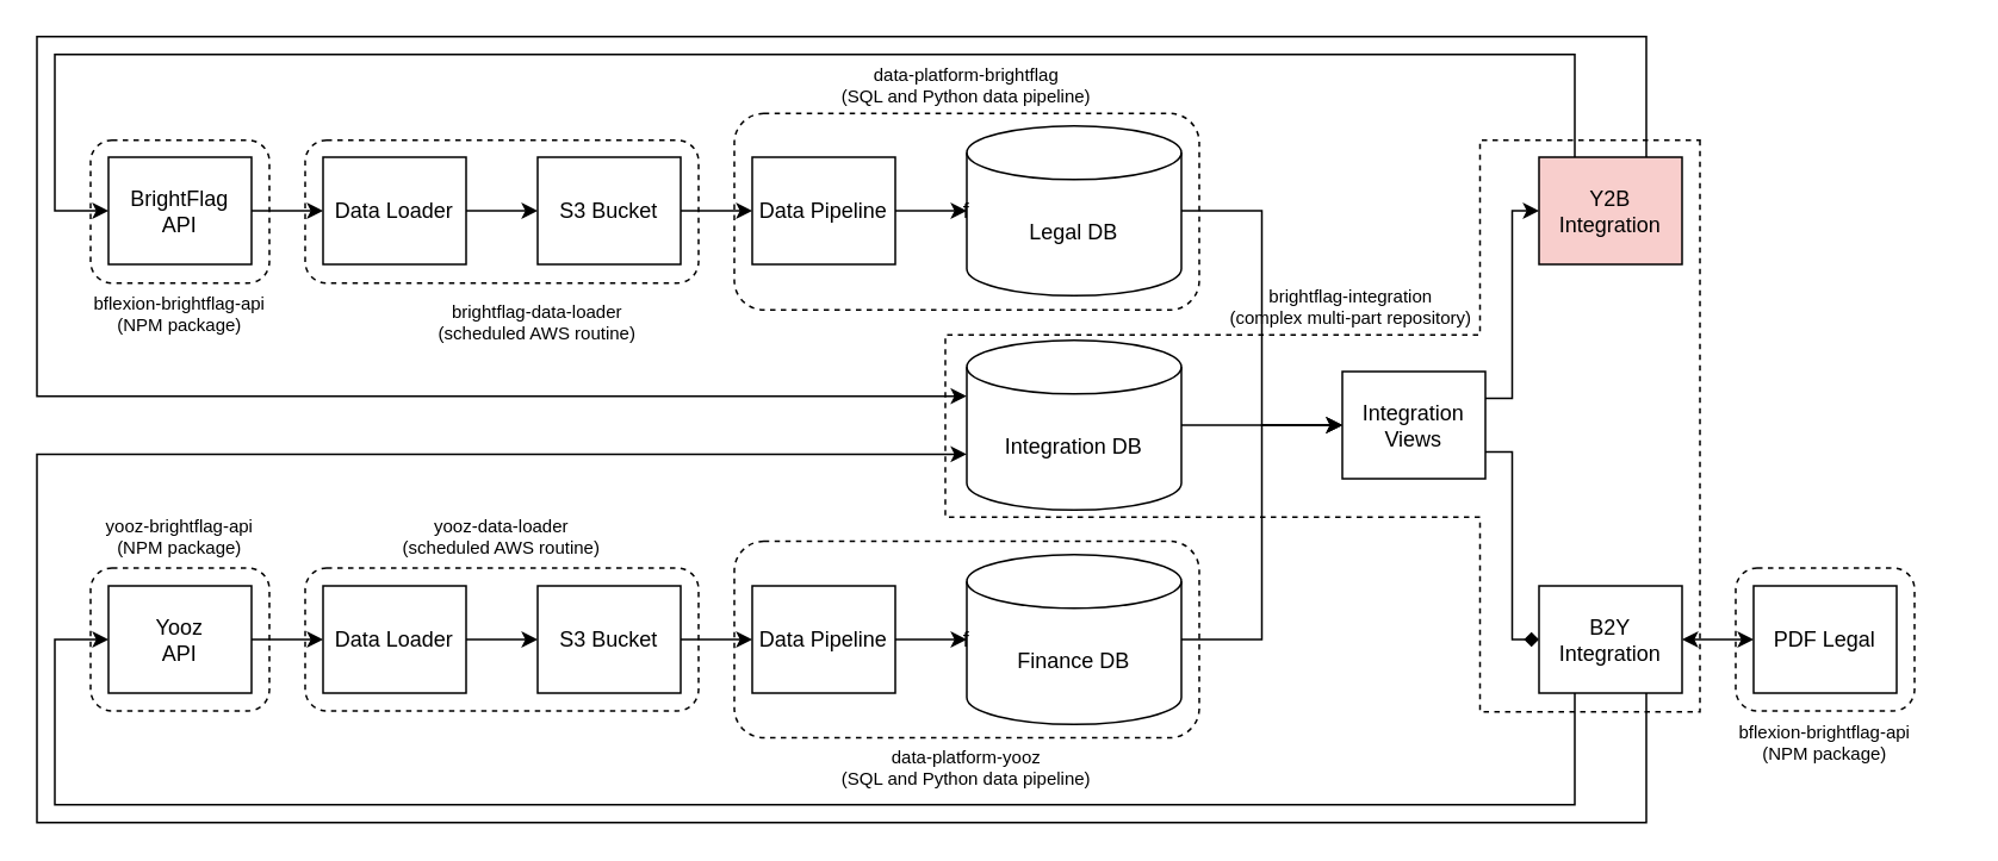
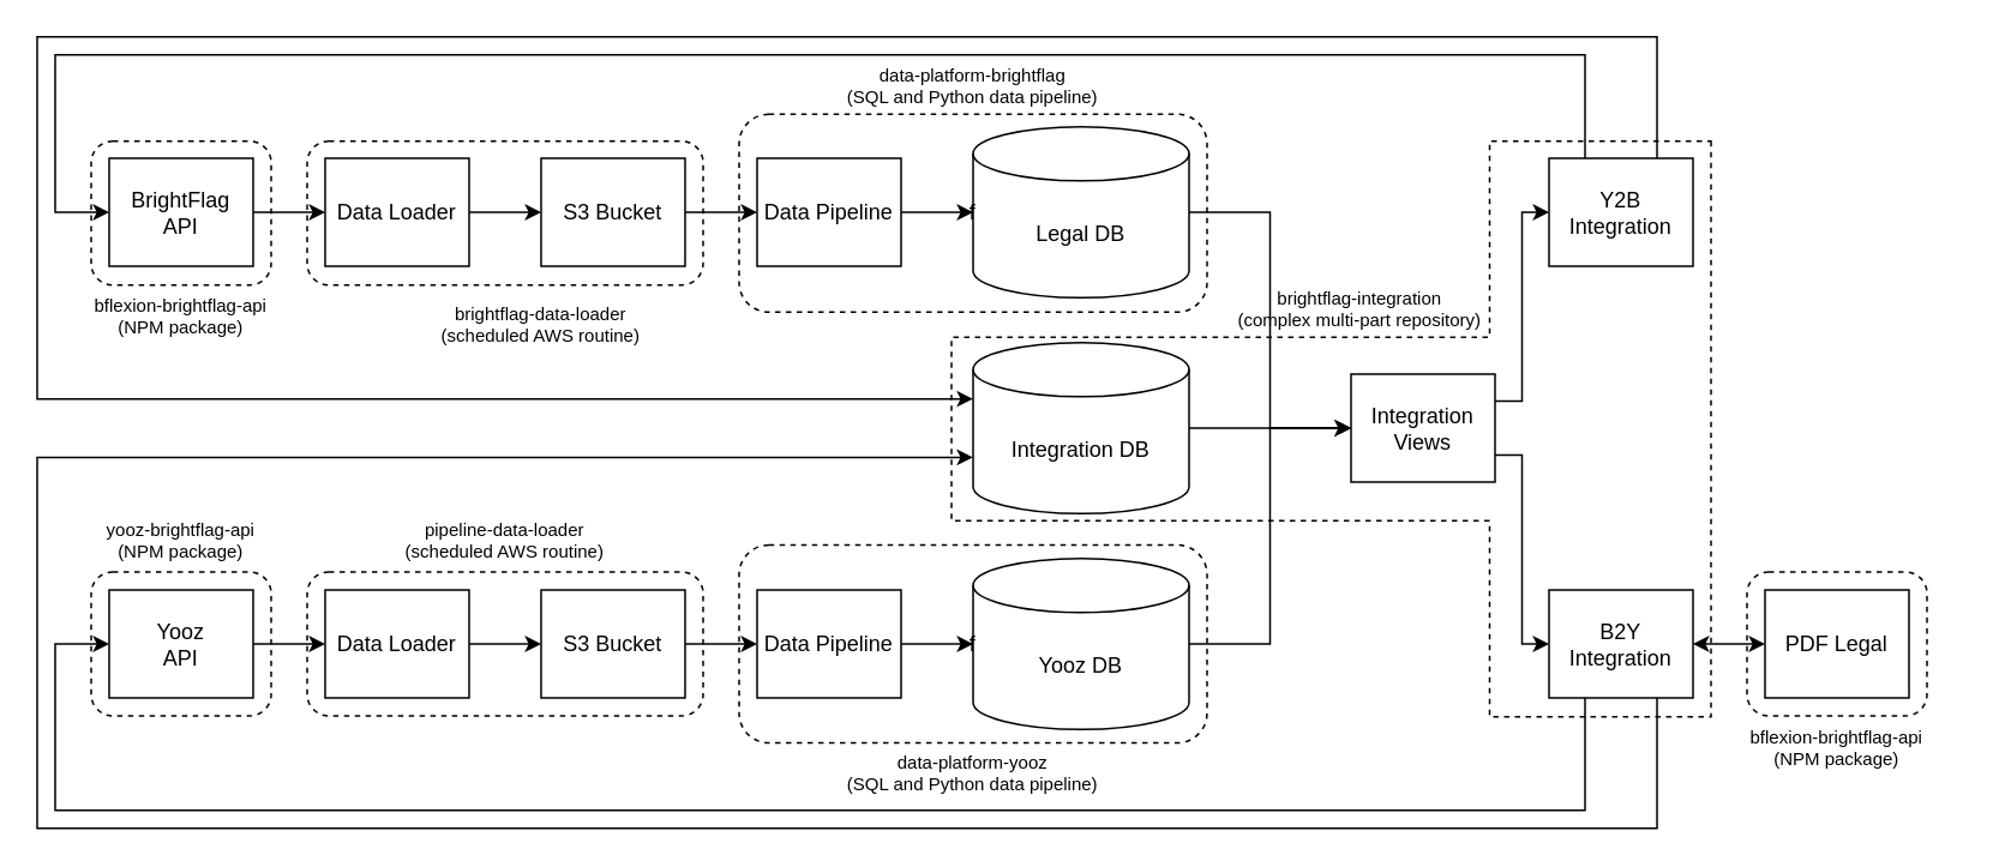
  <mxCell id="0" />
  <mxCell id="1" parent="0" />
  <mxCell id="2" value="" style="edgeStyle=orthogonalEdgeStyle;rounded=0;orthogonalLoop=1;jettySize=auto;html=1;" edge="1" parent="1" source="3" target="9"><mxGeometry relative="1" as="geometry" /></mxCell>
  <mxCell id="3" value="BrightFlag&lt;br&gt;API" style="rounded=0;whiteSpace=wrap;html=1;" vertex="1" parent="1"><mxGeometry y="87.5" width="80" height="60" as="geometry" x="60" /></mxCell>
  <mxCell id="4" value="" style="edgeStyle=orthogonalEdgeStyle;rounded=0;orthogonalLoop=1;jettySize=auto;html=1;" edge="1" parent="1" source="5" target="11"><mxGeometry relative="1" as="geometry" /></mxCell>
  <mxCell id="5" value="Yooz&lt;div&gt;API&lt;/div&gt;" style="rounded=0;whiteSpace=wrap;html=1;" vertex="1" parent="1"><mxGeometry y="327.5" width="80" height="60" as="geometry" x="60" /></mxCell>
  <mxCell id="6" value="Legal DB" style="shape=cylinder3;whiteSpace=wrap;html=1;boundedLbl=1;backgroundOutline=1;size=15;" vertex="1" parent="1"><mxGeometry x="540" y="70" width="120" height="95" as="geometry" /></mxCell>
  <mxCell id="7" value="Integration DB" style="shape=cylinder3;whiteSpace=wrap;html=1;boundedLbl=1;backgroundOutline=1;size=15;" vertex="1" parent="1"><mxGeometry x="540" y="190" width="120" height="95" as="geometry" /></mxCell>
  <mxCell id="8" value="" style="edgeStyle=orthogonalEdgeStyle;rounded=0;orthogonalLoop=1;jettySize=auto;html=1;" edge="1" parent="1" source="9" target="17"><mxGeometry relative="1" as="geometry" /></mxCell>
  <mxCell id="9" value="Data Loader" style="rounded=0;whiteSpace=wrap;html=1;" vertex="1" parent="1"><mxGeometry x="180" y="87.5" width="80" height="60" as="geometry" /></mxCell>
  <mxCell id="10" value="" style="edgeStyle=orthogonalEdgeStyle;rounded=0;orthogonalLoop=1;jettySize=auto;html=1;" edge="1" parent="1" source="11" target="19"><mxGeometry relative="1" as="geometry" /></mxCell>
  <mxCell id="11" value="Data Loader" style="rounded=0;whiteSpace=wrap;html=1;" vertex="1" parent="1"><mxGeometry x="180" y="327.5" width="80" height="60" as="geometry" /></mxCell>
  <mxCell id="12" value="Data Pipeline" style="rounded=0;whiteSpace=wrap;html=1;" vertex="1" parent="1"><mxGeometry x="420" y="87.5" width="80" height="60" as="geometry" /></mxCell>
  <mxCell id="13" value="" style="edgeStyle=orthogonalEdgeStyle;rounded=0;orthogonalLoop=1;jettySize=auto;html=1;" edge="1" parent="1" source="14" target="15"><mxGeometry relative="1" as="geometry" /></mxCell>
  <mxCell id="14" value="Data Pipeline" style="rounded=0;whiteSpace=wrap;html=1;" vertex="1" parent="1"><mxGeometry x="420" y="327.5" width="80" height="60" as="geometry" /></mxCell>
- <mxCell id="15" value="Finance DB" style="shape=cylinder3;whiteSpace=wrap;html=1;boundedLbl=1;backgroundOutline=1;size=15;" vertex="1" parent="1"><mxGeometry x="540" y="310" width="120" height="95" as="geometry" /></mxCell>
+ <mxCell id="15" value="Yooz DB" style="shape=cylinder3;whiteSpace=wrap;html=1;boundedLbl=1;backgroundOutline=1;size=15;" vertex="1" parent="1"><mxGeometry x="540" y="310" width="120" height="95" as="geometry" /></mxCell>
  <mxCell id="16" value="" style="edgeStyle=orthogonalEdgeStyle;rounded=0;orthogonalLoop=1;jettySize=auto;html=1;" edge="1" parent="1" source="17" target="12"><mxGeometry relative="1" as="geometry" /></mxCell>
  <mxCell id="17" value="S3 Bucket" style="rounded=0;whiteSpace=wrap;html=1;" vertex="1" parent="1"><mxGeometry x="300" y="87.5" width="80" height="60" as="geometry" /></mxCell>
  <mxCell id="18" value="" style="edgeStyle=orthogonalEdgeStyle;rounded=0;orthogonalLoop=1;jettySize=auto;html=1;" edge="1" parent="1" source="19" target="14"><mxGeometry relative="1" as="geometry" /></mxCell>
  <mxCell id="19" value="S3 Bucket" style="rounded=0;whiteSpace=wrap;html=1;" vertex="1" parent="1"><mxGeometry x="300" y="327.5" width="80" height="60" as="geometry" /></mxCell>
  <mxCell id="20" value="Integration&lt;div&gt;Views&lt;/div&gt;" style="rounded=0;whiteSpace=wrap;html=1;" vertex="1" parent="1"><mxGeometry x="750" y="207.5" width="80" height="60" as="geometry" /></mxCell>
  <mxCell id="21" value="" style="endArrow=classic;html=1;rounded=0;exitX=1;exitY=0.5;exitDx=0;exitDy=0;entryX=0;entryY=0.5;entryDx=0;entryDy=0;entryPerimeter=0;" edge="1" parent="1" source="12" target="6"><mxGeometry width="50" height="50" relative="1" as="geometry"><mxPoint x="730" y="120" as="sourcePoint" /><mxPoint x="780" y="70" as="targetPoint" /></mxGeometry></mxCell>
  <mxCell id="22" value="" style="endArrow=classic;html=1;rounded=0;entryX=0;entryY=0.5;entryDx=0;entryDy=0;exitX=1;exitY=0.5;exitDx=0;exitDy=0;exitPerimeter=0;edgeStyle=orthogonalEdgeStyle;" edge="1" parent="1" source="6" target="20"><mxGeometry width="50" height="50" relative="1" as="geometry"><mxPoint x="810" y="540" as="sourcePoint" /><mxPoint x="860" y="490" as="targetPoint" /></mxGeometry></mxCell>
  <mxCell id="23" value="" style="endArrow=classic;html=1;rounded=0;exitX=1;exitY=0.5;exitDx=0;exitDy=0;exitPerimeter=0;entryX=0;entryY=0.5;entryDx=0;entryDy=0;" edge="1" parent="1" source="7" target="20"><mxGeometry width="50" height="50" relative="1" as="geometry"><mxPoint x="810" y="540" as="sourcePoint" /><mxPoint x="860" y="490" as="targetPoint" /></mxGeometry></mxCell>
  <mxCell id="24" value="" style="endArrow=classic;html=1;rounded=0;exitX=1;exitY=0.5;exitDx=0;exitDy=0;exitPerimeter=0;entryX=0;entryY=0.5;entryDx=0;entryDy=0;edgeStyle=orthogonalEdgeStyle;" edge="1" parent="1" source="15" target="20"><mxGeometry width="50" height="50" relative="1" as="geometry"><mxPoint x="810" y="540" as="sourcePoint" /><mxPoint x="860" y="490" as="targetPoint" /></mxGeometry></mxCell>
  <mxCell id="25" value="PDF Legal" style="rounded=0;whiteSpace=wrap;html=1;" vertex="1" parent="1"><mxGeometry x="980" y="327.5" width="80" height="60" as="geometry" /></mxCell>
  <mxCell id="26" value="B2Y Integration" style="rounded=0;whiteSpace=wrap;html=1;" vertex="1" parent="1"><mxGeometry x="860" y="327.5" width="80" height="60" as="geometry" /></mxCell>
- <mxCell id="27" value="Y2B Integration" style="rounded=0;whiteSpace=wrap;html=1;fillColor=#f8cecc;" vertex="1" parent="1"><mxGeometry x="860" y="87.5" width="80" height="60" as="geometry" /></mxCell>
- <mxCell id="28" value="" style="endArrow=diamond;html=1;rounded=0;exitX=1;exitY=0.75;exitDx=0;exitDy=0;entryX=0;entryY=0.5;entryDx=0;entryDy=0;edgeStyle=orthogonalEdgeStyle;" edge="1" parent="1" source="20" target="26"><mxGeometry width="50" height="50" relative="1" as="geometry"><mxPoint x="810" y="550" as="sourcePoint" /><mxPoint x="860" y="500" as="targetPoint" /></mxGeometry></mxCell>
+ <mxCell id="27" value="Y2B Integration" style="rounded=0;whiteSpace=wrap;html=1;" vertex="1" parent="1"><mxGeometry x="860" y="87.5" width="80" height="60" as="geometry" /></mxCell>
+ <mxCell id="28" value="" style="endArrow=classic;html=1;rounded=0;exitX=1;exitY=0.75;exitDx=0;exitDy=0;entryX=0;entryY=0.5;entryDx=0;entryDy=0;edgeStyle=orthogonalEdgeStyle;" edge="1" parent="1" source="20" target="26"><mxGeometry width="50" height="50" relative="1" as="geometry"><mxPoint x="810" y="550" as="sourcePoint" /><mxPoint x="860" y="500" as="targetPoint" /></mxGeometry></mxCell>
  <mxCell id="29" value="" style="endArrow=classic;html=1;rounded=0;exitX=1;exitY=0.25;exitDx=0;exitDy=0;entryX=0;entryY=0.5;entryDx=0;entryDy=0;edgeStyle=orthogonalEdgeStyle;" edge="1" parent="1" source="20" target="27"><mxGeometry width="50" height="50" relative="1" as="geometry"><mxPoint x="810" y="550" as="sourcePoint" /><mxPoint x="860" y="500" as="targetPoint" /></mxGeometry></mxCell>
  <mxCell id="30" value="" style="endArrow=classic;html=1;rounded=0;exitX=0.25;exitY=1;exitDx=0;exitDy=0;entryX=0;entryY=0.5;entryDx=0;entryDy=0;edgeStyle=orthogonalEdgeStyle;" edge="1" parent="1" source="26" target="5"><mxGeometry width="50" height="50" relative="1" as="geometry"><mxPoint x="810" y="550" as="sourcePoint" /><mxPoint x="860" y="500" as="targetPoint" /><Array as="points"><mxPoint x="880" y="450" /><mxPoint x="30" y="450" /><mxPoint x="30" y="358" /></Array></mxGeometry></mxCell>
  <mxCell id="31" value="" style="endArrow=classic;html=1;rounded=0;entryX=0;entryY=0;entryDx=0;entryDy=63.75;entryPerimeter=0;edgeStyle=orthogonalEdgeStyle;exitX=0.75;exitY=1;exitDx=0;exitDy=0;" edge="1" parent="1" source="26" target="7"><mxGeometry width="50" height="50" relative="1" as="geometry"><mxPoint x="890" y="390" as="sourcePoint" /><mxPoint x="750" y="500" as="targetPoint" /><Array as="points"><mxPoint x="920" y="460" /><mxPoint x="20" y="460" /><mxPoint x="20" y="254" /></Array></mxGeometry></mxCell>
  <mxCell id="32" value="" style="endArrow=classic;html=1;rounded=0;exitX=0.25;exitY=0;exitDx=0;exitDy=0;entryX=0;entryY=0.5;entryDx=0;entryDy=0;edgeStyle=orthogonalEdgeStyle;" edge="1" parent="1" source="27" target="3"><mxGeometry width="50" height="50" relative="1" as="geometry"><mxPoint x="700" y="550" as="sourcePoint" /><mxPoint x="750" y="500" as="targetPoint" /><Array as="points"><mxPoint x="880" y="30" /><mxPoint x="30" y="30" /><mxPoint x="30" y="118" /></Array></mxGeometry></mxCell>
  <mxCell id="33" value="" style="endArrow=classic;html=1;rounded=0;exitX=0.75;exitY=0;exitDx=0;exitDy=0;entryX=0;entryY=0;entryDx=0;entryDy=31.25;entryPerimeter=0;edgeStyle=orthogonalEdgeStyle;" edge="1" parent="1" source="27" target="7"><mxGeometry width="50" height="50" relative="1" as="geometry"><mxPoint x="700" y="550" as="sourcePoint" /><mxPoint x="750" y="500" as="targetPoint" /><Array as="points"><mxPoint x="920" y="20" /><mxPoint x="20" y="20" /><mxPoint x="20" y="221" /></Array></mxGeometry></mxCell>
  <mxCell id="34" value="" style="endArrow=classic;startArrow=classic;html=1;rounded=0;entryX=0;entryY=0.5;entryDx=0;entryDy=0;exitX=1;exitY=0.5;exitDx=0;exitDy=0;" edge="1" parent="1" source="26" target="25"><mxGeometry width="50" height="50" relative="1" as="geometry"><mxPoint x="700" y="550" as="sourcePoint" /><mxPoint x="750" y="500" as="targetPoint" /></mxGeometry></mxCell>
  <mxCell id="35" value="" style="rounded=1;whiteSpace=wrap;html=1;dashed=1;fillColor=none;" vertex="1" parent="1"><mxGeometry x="50" y="78" width="100" height="80" as="geometry" /></mxCell>
  <mxCell id="36" value="" style="rounded=1;whiteSpace=wrap;html=1;dashed=1;fillColor=none;" vertex="1" parent="1"><mxGeometry x="170" y="78" width="220" height="80" as="geometry" /></mxCell>
  <mxCell id="37" value="f" style="rounded=1;whiteSpace=wrap;html=1;dashed=1;fillColor=none;" vertex="1" parent="1"><mxGeometry x="410" y="63" width="260" height="110" as="geometry" /></mxCell>
  <mxCell id="38" value="f" style="rounded=1;whiteSpace=wrap;html=1;dashed=1;fillColor=none;" vertex="1" parent="1"><mxGeometry x="410" y="302.5" width="260" height="110" as="geometry" /></mxCell>
  <mxCell id="39" value="" style="rounded=1;whiteSpace=wrap;html=1;dashed=1;fillColor=none;" vertex="1" parent="1"><mxGeometry x="50" y="317.5" width="100" height="80" as="geometry" /></mxCell>
  <mxCell id="40" value="" style="rounded=1;whiteSpace=wrap;html=1;dashed=1;fillColor=none;" vertex="1" parent="1"><mxGeometry x="170" y="317.5" width="220" height="80" as="geometry" /></mxCell>
  <mxCell id="41" value="bflexion-brightflag-api&lt;div&gt;(NPM package)&lt;/div&gt;" style="text;html=1;align=center;verticalAlign=middle;whiteSpace=wrap;rounded=0;fontSize=10;" vertex="1" parent="1"><mxGeometry x="25" y="160" width="150" height="30" as="geometry" /></mxCell>
  <mxCell id="42" value="brightflag-data-loader&lt;div&gt;(scheduled AWS routine)&lt;/div&gt;" style="text;html=1;align=center;verticalAlign=middle;whiteSpace=wrap;rounded=0;fontSize=10;" vertex="1" parent="1"><mxGeometry x="225" y="165" width="150" height="30" as="geometry" /></mxCell>
  <mxCell id="43" value="data-platform-brightflag&lt;div&gt;(SQL and Python data pipeline)&lt;/div&gt;" style="text;html=1;align=center;verticalAlign=middle;whiteSpace=wrap;rounded=0;fontSize=10;" vertex="1" parent="1"><mxGeometry x="465" y="32" width="150" height="30" as="geometry" /></mxCell>
  <mxCell id="44" value="yooz-brightflag-api&lt;div&gt;(NPM package)&lt;/div&gt;" style="text;html=1;align=center;verticalAlign=middle;whiteSpace=wrap;rounded=0;fontSize=10;" vertex="1" parent="1"><mxGeometry x="25" y="285" width="150" height="30" as="geometry" /></mxCell>
- <mxCell id="45" value="yooz-data-loader&lt;div&gt;(scheduled AWS routine)&lt;/div&gt;" style="text;html=1;align=center;verticalAlign=middle;whiteSpace=wrap;rounded=0;fontSize=10;" vertex="1" parent="1"><mxGeometry x="205" y="285" width="150" height="30" as="geometry" /></mxCell>
+ <mxCell id="45" value="pipeline-data-loader&lt;div&gt;(scheduled AWS routine)&lt;/div&gt;" style="text;html=1;align=center;verticalAlign=middle;whiteSpace=wrap;rounded=0;fontSize=10;" vertex="1" parent="1"><mxGeometry x="205" y="285" width="150" height="30" as="geometry" /></mxCell>
  <mxCell id="46" value="data-platform-yooz&lt;div&gt;(SQL and Python data pipeline)&lt;/div&gt;" style="text;html=1;align=center;verticalAlign=middle;whiteSpace=wrap;rounded=0;fontSize=10;" vertex="1" parent="1"><mxGeometry x="465" y="413.5" width="150" height="30" as="geometry" /></mxCell>
  <mxCell id="47" value="" style="shape=tee;whiteSpace=wrap;html=1;rotation=90;dashed=1;fillColor=none;dx=102;dy=123;" vertex="1" parent="1"><mxGeometry x="579" y="27" width="320" height="422" as="geometry" /></mxCell>
  <mxCell id="48" value="brightflag-integration&lt;div&gt;(complex multi-part repository)&lt;/div&gt;" style="text;html=1;align=center;verticalAlign=middle;whiteSpace=wrap;rounded=0;fontSize=10;" vertex="1" parent="1"><mxGeometry x="680" y="156" width="150" height="30" as="geometry" /></mxCell>
  <mxCell id="49" value="" style="rounded=1;whiteSpace=wrap;html=1;dashed=1;fillColor=none;" vertex="1" parent="1"><mxGeometry x="970" y="317.5" width="100" height="80" as="geometry" /></mxCell>
  <mxCell id="50" value="bflexion-brightflag-api&lt;div&gt;(NPM package)&lt;/div&gt;" style="text;html=1;align=center;verticalAlign=middle;whiteSpace=wrap;rounded=0;fontSize=10;" vertex="1" parent="1"><mxGeometry x="945" y="399.5" width="150" height="30" as="geometry" /></mxCell>
